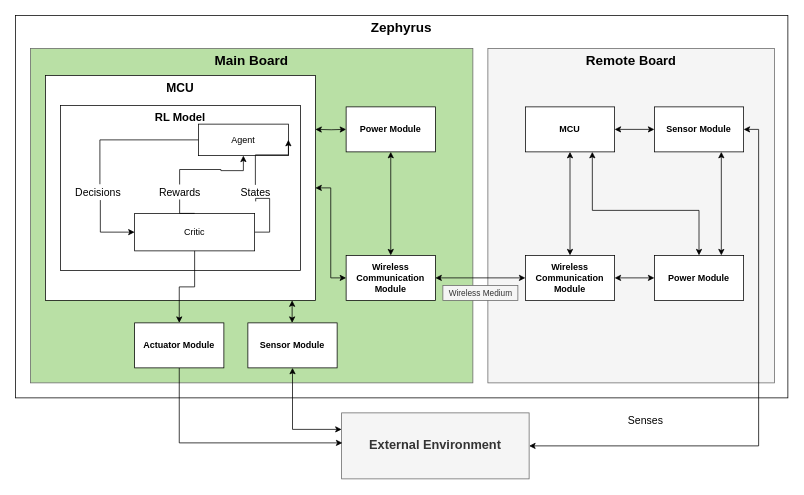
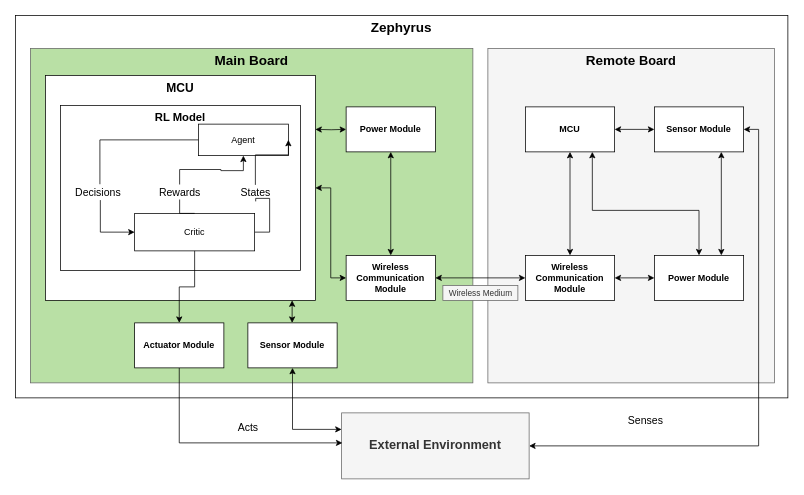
  <mxCell id="0" />
  <mxCell id="1" parent="0" />
  <mxCell id="2" value="&lt;b style=&quot;white-space: normal ; font-size: 18px&quot;&gt;Zephyrus&lt;/b&gt;" style="rounded=0;whiteSpace=wrap;html=1;verticalAlign=top;" vertex="1" parent="1"><mxGeometry x="20" y="20" width="1030" height="510" as="geometry" /></mxCell>
  <mxCell id="3" value="&lt;b style=&quot;color: rgb(0 , 0 , 0) ; font-size: 18px ; white-space: normal&quot;&gt;Remote&amp;nbsp;&lt;/b&gt;&lt;b style=&quot;color: rgb(0 , 0 , 0) ; white-space: normal ; font-size: 17px&quot;&gt;Board&lt;/b&gt;" style="rounded=0;whiteSpace=wrap;html=1;fillColor=#f5f5f5;strokeColor=#666666;fontColor=#333333;verticalAlign=top;" vertex="1" parent="1"><mxGeometry x="650" y="64" width="382" height="446" as="geometry" /></mxCell>
  <mxCell id="4" value="&lt;font color=&quot;#000000&quot;&gt;&lt;span style=&quot;font-size: 18px&quot;&gt;&lt;b&gt;Main Board&lt;/b&gt;&lt;/span&gt;&lt;/font&gt;" style="rounded=0;whiteSpace=wrap;html=1;fillColor=#B9E0A5;strokeColor=#666666;verticalAlign=top;fontColor=#333333;" vertex="1" parent="1"><mxGeometry x="40" y="64" width="590" height="446" as="geometry" /></mxCell>
  <mxCell id="5" style="edgeStyle=orthogonalEdgeStyle;rounded=0;orthogonalLoop=1;jettySize=auto;html=1;entryX=0;entryY=0.5;entryDx=0;entryDy=0;startArrow=classic;startFill=1;endArrow=classic;endFill=1;" edge="1" parent="1" target="38"><mxGeometry relative="1" as="geometry"><mxPoint x="420" y="172" as="sourcePoint" /></mxGeometry></mxCell>
  <mxCell id="6" value="&lt;b&gt;&lt;font style=&quot;font-size: 16px&quot;&gt;MCU&lt;/font&gt;&lt;/b&gt;" style="rounded=0;whiteSpace=wrap;html=1;verticalAlign=top;" vertex="1" parent="1"><mxGeometry x="60" y="100" width="360" height="300" as="geometry" /></mxCell>
  <mxCell id="7" value="&lt;b&gt;&lt;font style=&quot;font-size: 15px&quot;&gt;RL Model&lt;/font&gt;&lt;/b&gt;" style="rounded=0;whiteSpace=wrap;html=1;verticalAlign=top;" vertex="1" parent="1"><mxGeometry x="80" y="140" width="320" height="220" as="geometry" /></mxCell>
  <mxCell id="8" value="&lt;font style=&quot;font-size: 11px&quot;&gt;Wireless Medium&lt;/font&gt;" style="text;html=1;align=center;verticalAlign=middle;resizable=0;points=[];;autosize=1;fillColor=#f5f5f5;strokeColor=#666666;fontColor=#333333;" vertex="1" parent="1"><mxGeometry x="590" y="380" width="100" height="20" as="geometry" /></mxCell>
  <mxCell id="9" style="edgeStyle=orthogonalEdgeStyle;rounded=0;orthogonalLoop=1;jettySize=auto;html=1;exitX=1;exitY=0.5;exitDx=0;exitDy=0;entryX=1;entryY=0.5;entryDx=0;entryDy=0;startArrow=classic;startFill=1;" edge="1" parent="1" source="10" target="40"><mxGeometry relative="1" as="geometry" /></mxCell>
  <mxCell id="10" value="&lt;span style=&quot;font-size: 17px&quot;&gt;&lt;b&gt;External Environment&lt;/b&gt;&lt;/span&gt;" style="rounded=0;whiteSpace=wrap;html=1;fillColor=#f5f5f5;strokeColor=#666666;fontColor=#333333;" vertex="1" parent="1"><mxGeometry x="455" y="550" width="250" height="88" as="geometry" /></mxCell>
  <mxCell id="11" value="&lt;font style=&quot;font-size: 14px&quot;&gt;Senses&lt;/font&gt;" style="text;html=1;align=center;verticalAlign=middle;resizable=0;points=[];;autosize=1;" vertex="1" parent="1"><mxGeometry x="830" y="550" width="60" height="20" as="geometry" /></mxCell>
  <mxCell id="12" style="edgeStyle=orthogonalEdgeStyle;rounded=0;orthogonalLoop=1;jettySize=auto;html=1;exitX=0.5;exitY=0;exitDx=0;exitDy=0;entryX=0.5;entryY=1;entryDx=0;entryDy=0;startArrow=none;startFill=0;" edge="1" parent="1" source="20" target="16"><mxGeometry relative="1" as="geometry" /></mxCell>
  <mxCell id="13" style="edgeStyle=orthogonalEdgeStyle;rounded=0;orthogonalLoop=1;jettySize=auto;html=1;exitX=1;exitY=0.5;exitDx=0;exitDy=0;entryX=0.507;entryY=1.1;entryDx=0;entryDy=0;entryPerimeter=0;endArrow=none;endFill=0;" edge="1" parent="1" source="14" target="19"><mxGeometry relative="1" as="geometry" /></mxCell>
  <mxCell id="14" value="Critic" style="rounded=0;whiteSpace=wrap;html=1;" vertex="1" parent="1"><mxGeometry x="179" y="284" width="160" height="50" as="geometry" /></mxCell>
  <mxCell id="15" style="edgeStyle=orthogonalEdgeStyle;rounded=0;orthogonalLoop=1;jettySize=auto;html=1;exitX=0.541;exitY=1.014;exitDx=0;exitDy=0;entryX=0;entryY=0.5;entryDx=0;entryDy=0;startArrow=none;startFill=0;exitPerimeter=0;" edge="1" parent="1" source="22" target="14"><mxGeometry relative="1" as="geometry" /></mxCell>
  <mxCell id="16" value="Agent" style="rounded=0;whiteSpace=wrap;html=1;" vertex="1" parent="1"><mxGeometry x="264" y="165" width="120" height="42" as="geometry" /></mxCell>
+ <mxCell id="17" value="&lt;font style=&quot;font-size: 14px&quot;&gt;Acts&lt;br&gt;&lt;/font&gt;" style="text;html=1;align=center;verticalAlign=middle;resizable=0;points=[];;autosize=1;" vertex="1" parent="1"><mxGeometry x="310" y="560" width="40" height="20" as="geometry" /></mxCell>
  <mxCell id="18" style="edgeStyle=orthogonalEdgeStyle;rounded=0;orthogonalLoop=1;jettySize=auto;html=1;entryX=1;entryY=0.5;entryDx=0;entryDy=0;" edge="1" parent="1" source="19" target="16"><mxGeometry relative="1" as="geometry"><Array as="points"><mxPoint x="340" y="206" /></Array></mxGeometry></mxCell>
  <mxCell id="19" value="&lt;font style=&quot;font-size: 14px&quot;&gt;States&lt;/font&gt;" style="text;html=1;align=center;verticalAlign=middle;resizable=0;points=[];;autosize=1;" vertex="1" parent="1"><mxGeometry x="310" y="246" width="60" height="20" as="geometry" /></mxCell>
  <mxCell id="20" value="&lt;span style=&quot;font-size: 14px&quot;&gt;Rewards&lt;/span&gt;" style="text;html=1;align=center;verticalAlign=middle;resizable=0;points=[];;autosize=1;" vertex="1" parent="1"><mxGeometry x="204" y="245.5" width="70" height="20" as="geometry" /></mxCell>
  <mxCell id="21" style="edgeStyle=orthogonalEdgeStyle;rounded=0;orthogonalLoop=1;jettySize=auto;html=1;exitX=0.5;exitY=0;exitDx=0;exitDy=0;entryX=0.5;entryY=1;entryDx=0;entryDy=0;startArrow=none;startFill=0;endArrow=none;endFill=0;" edge="1" parent="1" source="14" target="20"><mxGeometry relative="1" as="geometry"><mxPoint x="239" y="284" as="sourcePoint" /><mxPoint x="239" y="228" as="targetPoint" /></mxGeometry></mxCell>
  <mxCell id="22" value="&lt;font style=&quot;font-size: 14px&quot;&gt;Decisions&lt;/font&gt;" style="text;html=1;align=center;verticalAlign=middle;resizable=0;points=[];;autosize=1;direction=east;" vertex="1" parent="1"><mxGeometry x="90" y="246" width="80" height="20" as="geometry" /></mxCell>
  <mxCell id="23" style="edgeStyle=orthogonalEdgeStyle;rounded=0;orthogonalLoop=1;jettySize=auto;html=1;exitX=0;exitY=0.5;exitDx=0;exitDy=0;entryX=0.534;entryY=-0.043;entryDx=0;entryDy=0;startArrow=none;startFill=0;entryPerimeter=0;endArrow=none;endFill=0;" edge="1" parent="1" source="16" target="22"><mxGeometry relative="1" as="geometry"><mxPoint x="179.286" y="206.286" as="sourcePoint" /><mxPoint x="179.286" y="305.143" as="targetPoint" /></mxGeometry></mxCell>
  <mxCell id="24" style="edgeStyle=orthogonalEdgeStyle;rounded=0;orthogonalLoop=1;jettySize=auto;html=1;exitX=0.5;exitY=0;exitDx=0;exitDy=0;entryX=0.5;entryY=1;entryDx=0;entryDy=0;startArrow=classic;startFill=1;endArrow=none;endFill=0;" edge="1" parent="1" source="26" target="14"><mxGeometry relative="1" as="geometry" /></mxCell>
  <mxCell id="25" style="edgeStyle=orthogonalEdgeStyle;rounded=0;orthogonalLoop=1;jettySize=auto;html=1;exitX=0.5;exitY=1;exitDx=0;exitDy=0;startArrow=none;startFill=0;endArrow=classic;endFill=1;" edge="1" parent="1" source="26"><mxGeometry relative="1" as="geometry"><Array as="points"><mxPoint x="238" y="590" /><mxPoint x="456" y="590" /></Array><mxPoint x="456" y="590" as="targetPoint" /></mxGeometry></mxCell>
  <mxCell id="26" value="&lt;b&gt;Actuator Module&lt;/b&gt;" style="rounded=0;whiteSpace=wrap;html=1;" vertex="1" parent="1"><mxGeometry x="179" y="430" width="119" height="60" as="geometry" /></mxCell>
  <mxCell id="27" style="edgeStyle=orthogonalEdgeStyle;rounded=0;orthogonalLoop=1;jettySize=auto;html=1;exitX=0.75;exitY=1;exitDx=0;exitDy=0;startArrow=classic;startFill=1;endArrow=classic;endFill=1;entryX=0.5;entryY=0;entryDx=0;entryDy=0;" edge="1" parent="1" source="29" target="36"><mxGeometry relative="1" as="geometry"><Array as="points"><mxPoint x="789" y="280" /><mxPoint x="932" y="280" /></Array></mxGeometry></mxCell>
  <mxCell id="28" style="edgeStyle=orthogonalEdgeStyle;rounded=0;orthogonalLoop=1;jettySize=auto;html=1;exitX=1;exitY=0.5;exitDx=0;exitDy=0;entryX=0;entryY=0.5;entryDx=0;entryDy=0;startArrow=classic;startFill=1;" edge="1" parent="1" source="29" target="40"><mxGeometry relative="1" as="geometry" /></mxCell>
  <mxCell id="29" value="&lt;b&gt;&lt;font style=&quot;font-size: 12px&quot;&gt;MCU&lt;/font&gt;&lt;/b&gt;" style="rounded=0;whiteSpace=wrap;html=1;" vertex="1" parent="1"><mxGeometry x="700" y="142" width="119" height="60" as="geometry" /></mxCell>
  <mxCell id="30" value="&lt;b&gt;Wireless Communication Module&lt;/b&gt;" style="rounded=0;whiteSpace=wrap;html=1;" vertex="1" parent="1"><mxGeometry x="700" y="340" width="119" height="60" as="geometry" /></mxCell>
  <mxCell id="31" style="edgeStyle=orthogonalEdgeStyle;rounded=0;orthogonalLoop=1;jettySize=auto;html=1;exitX=0.5;exitY=1;exitDx=0;exitDy=0;entryX=0.5;entryY=0;entryDx=0;entryDy=0;startArrow=classic;startFill=1;endArrow=classic;endFill=1;" edge="1" parent="1" source="29" target="30"><mxGeometry relative="1" as="geometry"><mxPoint x="759.5" y="315.5" as="sourcePoint" /></mxGeometry></mxCell>
  <mxCell id="32" style="edgeStyle=orthogonalEdgeStyle;rounded=0;orthogonalLoop=1;jettySize=auto;html=1;exitX=0;exitY=0.5;exitDx=0;exitDy=0;entryX=1;entryY=0.5;entryDx=0;entryDy=0;startArrow=classic;startFill=1;endArrow=classic;endFill=1;" edge="1" parent="1" source="34" target="6"><mxGeometry relative="1" as="geometry" /></mxCell>
  <mxCell id="33" style="edgeStyle=orthogonalEdgeStyle;rounded=0;orthogonalLoop=1;jettySize=auto;html=1;exitX=1;exitY=0.5;exitDx=0;exitDy=0;entryX=0;entryY=0.5;entryDx=0;entryDy=0;startArrow=classic;startFill=1;" edge="1" parent="1" source="34" target="30"><mxGeometry relative="1" as="geometry" /></mxCell>
  <mxCell id="34" value="&lt;b&gt;Wireless Communication Module&lt;/b&gt;" style="rounded=0;whiteSpace=wrap;html=1;" vertex="1" parent="1"><mxGeometry x="461" y="340" width="119" height="60" as="geometry" /></mxCell>
  <mxCell id="35" style="edgeStyle=orthogonalEdgeStyle;rounded=0;orthogonalLoop=1;jettySize=auto;html=1;exitX=0;exitY=0.5;exitDx=0;exitDy=0;entryX=1;entryY=0.5;entryDx=0;entryDy=0;startArrow=classic;startFill=1;" edge="1" parent="1" source="36" target="30"><mxGeometry relative="1" as="geometry" /></mxCell>
  <mxCell id="36" value="&lt;b&gt;Power Module&lt;/b&gt;" style="rounded=0;whiteSpace=wrap;html=1;" vertex="1" parent="1"><mxGeometry x="872" y="340" width="119" height="60" as="geometry" /></mxCell>
  <mxCell id="37" style="edgeStyle=orthogonalEdgeStyle;rounded=0;orthogonalLoop=1;jettySize=auto;html=1;exitX=0.5;exitY=1;exitDx=0;exitDy=0;startArrow=classic;startFill=1;endArrow=classic;endFill=1;" edge="1" parent="1" source="38" target="34"><mxGeometry relative="1" as="geometry" /></mxCell>
  <mxCell id="38" value="&lt;b&gt;Power Module&lt;/b&gt;" style="rounded=0;whiteSpace=wrap;html=1;" vertex="1" parent="1"><mxGeometry x="461" y="142" width="119" height="60" as="geometry" /></mxCell>
  <mxCell id="39" style="edgeStyle=orthogonalEdgeStyle;rounded=0;orthogonalLoop=1;jettySize=auto;html=1;exitX=0.75;exitY=1;exitDx=0;exitDy=0;entryX=0.75;entryY=0;entryDx=0;entryDy=0;startArrow=classic;startFill=1;" edge="1" parent="1" source="40" target="36"><mxGeometry relative="1" as="geometry" /></mxCell>
  <mxCell id="40" value="&lt;b&gt;Sensor Module&lt;/b&gt;" style="rounded=0;whiteSpace=wrap;html=1;" vertex="1" parent="1"><mxGeometry x="872" y="142" width="119" height="60" as="geometry" /></mxCell>
  <mxCell id="41" style="edgeStyle=orthogonalEdgeStyle;rounded=0;orthogonalLoop=1;jettySize=auto;html=1;exitX=0.5;exitY=1;exitDx=0;exitDy=0;entryX=0;entryY=0.25;entryDx=0;entryDy=0;startArrow=classic;startFill=1;" edge="1" parent="1" source="42" target="10"><mxGeometry relative="1" as="geometry" /></mxCell>
  <mxCell id="42" value="&lt;b&gt;Sensor Module&lt;/b&gt;" style="rounded=0;whiteSpace=wrap;html=1;" vertex="1" parent="1"><mxGeometry x="330" y="430" width="119" height="60" as="geometry" /></mxCell>
  <mxCell id="43" value="" style="endArrow=classic;html=1;startArrow=classic;startFill=1;" edge="1" parent="1"><mxGeometry width="50" height="50" relative="1" as="geometry"><mxPoint x="389" y="430" as="sourcePoint" /><mxPoint x="389" y="400" as="targetPoint" /></mxGeometry></mxCell>
